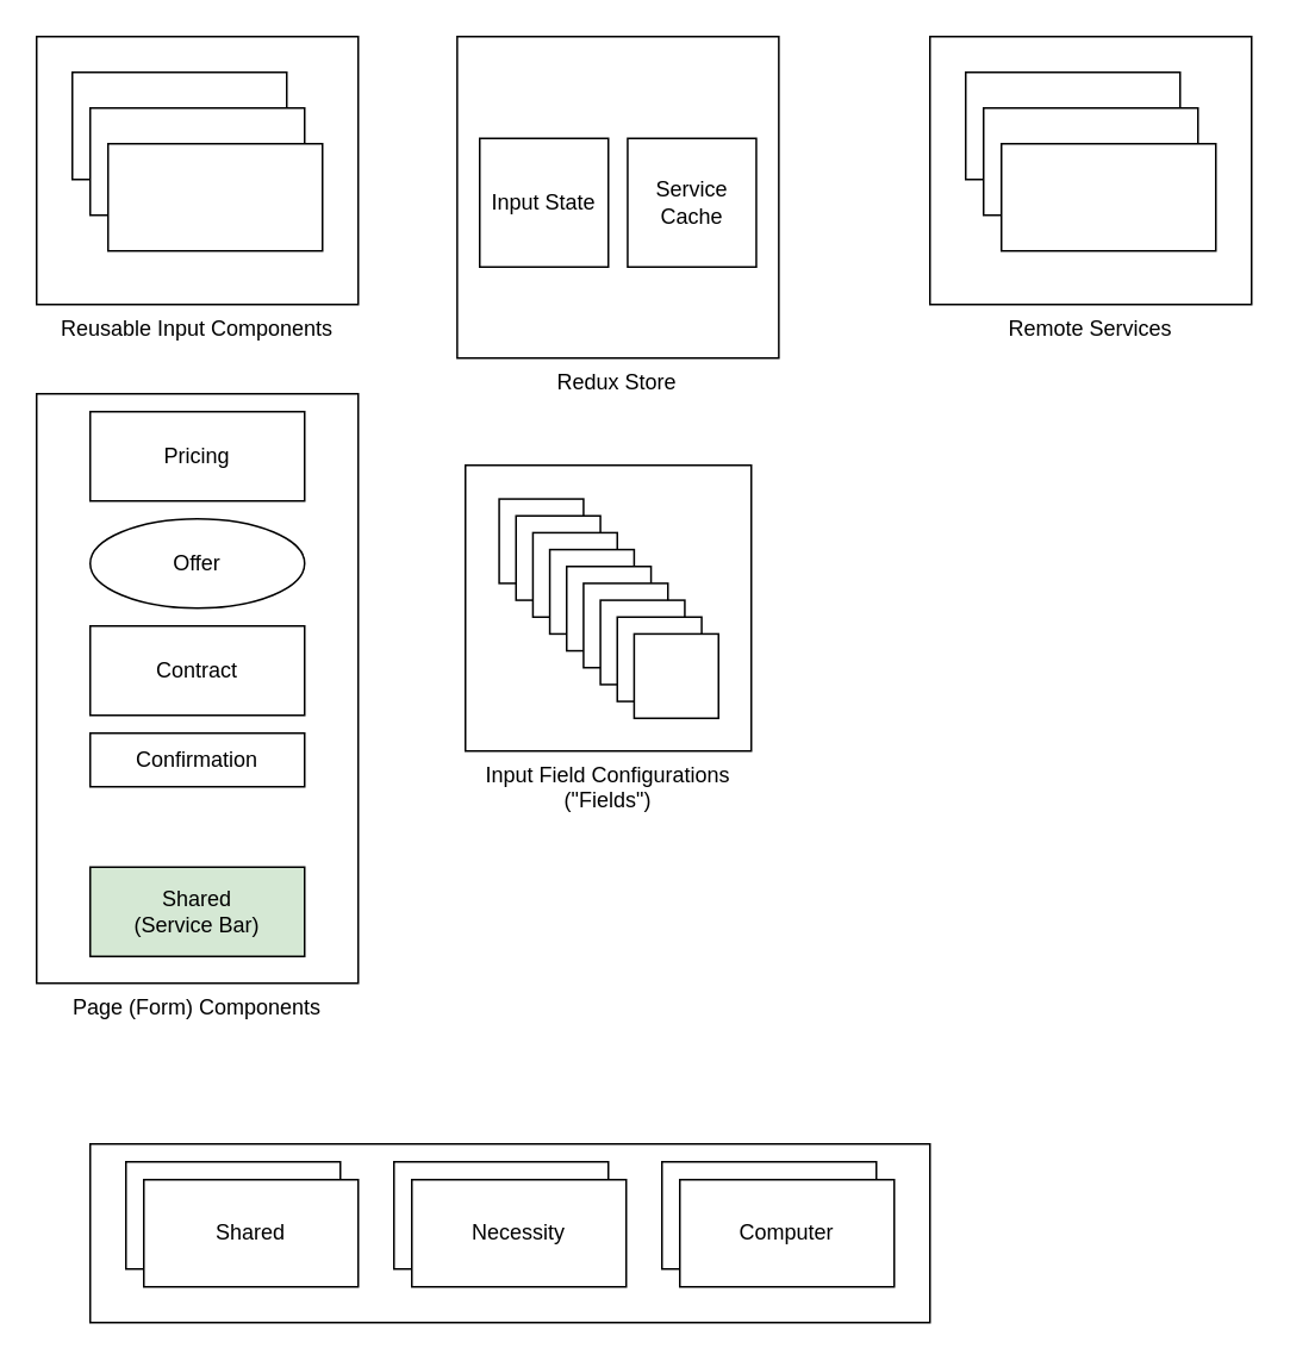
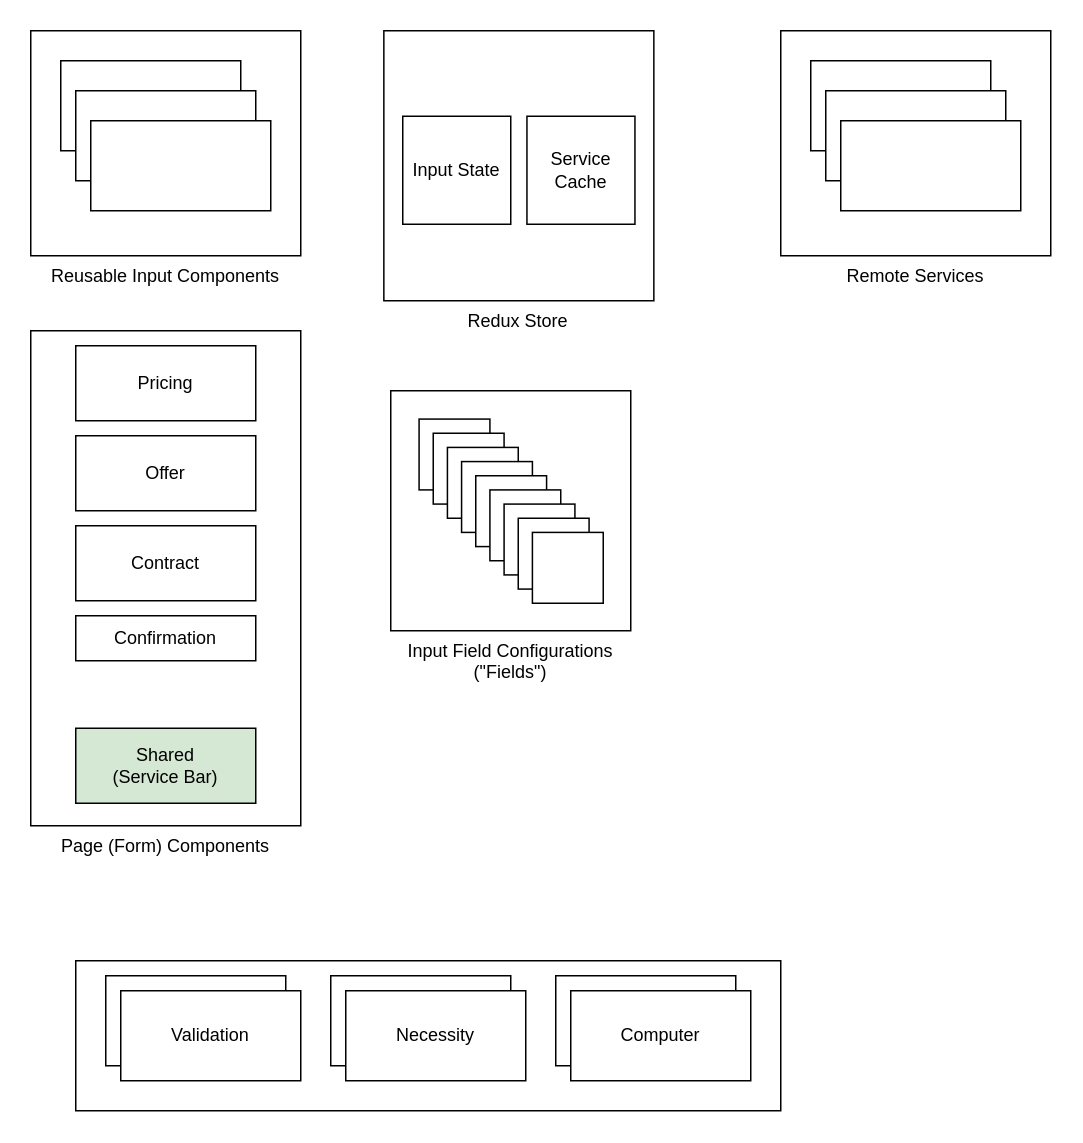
  <mxCell id="0" />
  <mxCell id="1" parent="0" />
  <mxCell id="2" value="" style="group" parent="1" vertex="1" connectable="0"><mxGeometry x="250" y="20" width="180" height="190" as="geometry" /></mxCell>
  <mxCell id="3" value="" style="group" parent="2" vertex="1" connectable="0"><mxGeometry x="5.4" width="180" height="190" as="geometry" /></mxCell>
  <mxCell id="4" value="Redux Store" style="whiteSpace=wrap;html=1;aspect=fixed;labelPosition=center;verticalLabelPosition=bottom;align=center;verticalAlign=top;" parent="3" vertex="1"><mxGeometry width="180" height="180" as="geometry" /></mxCell>
  <mxCell id="5" value="&lt;div&gt;&lt;span&gt;Input State&lt;/span&gt;&lt;/div&gt;" style="whiteSpace=wrap;html=1;aspect=fixed;align=center;" parent="3" vertex="1"><mxGeometry x="12.6" y="57" width="72" height="72" as="geometry" /></mxCell>
  <mxCell id="6" value="Service Cache" style="whiteSpace=wrap;html=1;aspect=fixed;align=center;" parent="3" vertex="1"><mxGeometry x="95.4" y="57" width="72" height="72" as="geometry" /></mxCell>
  <mxCell id="7" value="" style="group;labelPosition=center;verticalLabelPosition=bottom;align=center;verticalAlign=top;" parent="1" vertex="1" connectable="0"><mxGeometry x="520" y="20" width="180" height="150" as="geometry" /></mxCell>
  <mxCell id="8" value="Remote Services" style="rounded=0;whiteSpace=wrap;html=1;strokeColor=#000000;labelPosition=center;verticalLabelPosition=bottom;align=center;verticalAlign=top;" parent="7" vertex="1"><mxGeometry width="180" height="150" as="geometry" /></mxCell>
  <mxCell id="9" value="" style="rounded=0;whiteSpace=wrap;html=1;strokeColor=#000000;" parent="7" vertex="1"><mxGeometry x="20" y="20" width="120" height="60" as="geometry" /></mxCell>
  <mxCell id="10" value="" style="rounded=0;whiteSpace=wrap;html=1;strokeColor=#000000;" parent="7" vertex="1"><mxGeometry x="30" y="40" width="120" height="60" as="geometry" /></mxCell>
  <mxCell id="11" value="" style="rounded=0;whiteSpace=wrap;html=1;strokeColor=#000000;" parent="7" vertex="1"><mxGeometry x="40" y="60" width="120" height="60" as="geometry" /></mxCell>
  <mxCell id="12" style="edgeStyle=orthogonalEdgeStyle;rounded=0;orthogonalLoop=1;jettySize=auto;html=1;exitX=0.5;exitY=1;exitDx=0;exitDy=0;" parent="7" source="8" target="8" edge="1"><mxGeometry relative="1" as="geometry" /></mxCell>
  <mxCell id="13" value="" style="group;labelPosition=center;verticalLabelPosition=bottom;align=center;verticalAlign=top;" parent="1" vertex="1" connectable="0"><mxGeometry x="20" y="20" width="180" height="150" as="geometry" /></mxCell>
  <mxCell id="14" value="Reusable Input Components" style="rounded=0;whiteSpace=wrap;html=1;strokeColor=#000000;labelPosition=center;verticalLabelPosition=bottom;align=center;verticalAlign=top;" parent="13" vertex="1"><mxGeometry width="180" height="150" as="geometry" /></mxCell>
  <mxCell id="15" value="" style="rounded=0;whiteSpace=wrap;html=1;strokeColor=#000000;labelPosition=center;verticalLabelPosition=middle;align=center;verticalAlign=top;" parent="13" vertex="1"><mxGeometry x="20" y="20" width="120" height="60" as="geometry" /></mxCell>
  <mxCell id="16" value="" style="rounded=0;whiteSpace=wrap;html=1;strokeColor=#000000;" parent="13" vertex="1"><mxGeometry x="30" y="40" width="120" height="60" as="geometry" /></mxCell>
  <mxCell id="17" value="" style="rounded=0;whiteSpace=wrap;html=1;strokeColor=#000000;" parent="13" vertex="1"><mxGeometry x="40" y="60" width="120" height="60" as="geometry" /></mxCell>
  <mxCell id="18" style="edgeStyle=orthogonalEdgeStyle;rounded=0;orthogonalLoop=1;jettySize=auto;html=1;exitX=0.5;exitY=1;exitDx=0;exitDy=0;" parent="13" source="14" target="14" edge="1"><mxGeometry relative="1" as="geometry" /></mxCell>
  <mxCell id="19" value="Page (Form) Components" style="rounded=0;whiteSpace=wrap;html=1;strokeColor=#000000;labelPosition=center;verticalLabelPosition=bottom;align=center;verticalAlign=top;" parent="1" vertex="1"><mxGeometry x="20" y="220" width="180" height="330" as="geometry" /></mxCell>
  <mxCell id="20" value="Pricing" style="rounded=0;whiteSpace=wrap;html=1;strokeColor=#000000;" parent="1" vertex="1"><mxGeometry x="50" y="230" width="120" height="50" as="geometry" /></mxCell>
- <mxCell id="21" value="Offer" style="ellipse;whiteSpace=wrap;html=1;strokeColor=#000000;" parent="1" vertex="1"><mxGeometry x="50" y="290" width="120" height="50" as="geometry" /></mxCell>
+ <mxCell id="21" value="Offer" style="rounded=0;whiteSpace=wrap;html=1;strokeColor=#000000;" parent="1" vertex="1"><mxGeometry x="50" y="290" width="120" height="50" as="geometry" /></mxCell>
  <mxCell id="22" value="Contract" style="rounded=0;whiteSpace=wrap;html=1;strokeColor=#000000;" parent="1" vertex="1"><mxGeometry x="50" y="350" width="120" height="50" as="geometry" /></mxCell>
  <mxCell id="23" value="Confirmation" style="rounded=0;whiteSpace=wrap;html=1;strokeColor=#000000;" parent="1" vertex="1"><mxGeometry x="50" y="410" width="120" height="30" as="geometry" /></mxCell>
  <mxCell id="24" value="Shared&lt;br&gt;(Service Bar)" style="rounded=0;whiteSpace=wrap;html=1;strokeColor=#000000;fillColor=#d5e8d4;" parent="1" vertex="1"><mxGeometry x="50" y="485" width="120" height="50" as="geometry" /></mxCell>
  <mxCell id="25" value="" style="group" parent="1" vertex="1" connectable="0"><mxGeometry x="260" y="260" width="170" height="170" as="geometry" /></mxCell>
  <mxCell id="26" value="Input Field Configurations (&quot;Fields&quot;)" style="rounded=0;whiteSpace=wrap;html=1;strokeColor=#000000;labelPosition=center;verticalLabelPosition=bottom;align=center;verticalAlign=top;" parent="25" vertex="1"><mxGeometry width="160" height="160" as="geometry" /></mxCell>
  <mxCell id="27" value="" style="whiteSpace=wrap;html=1;aspect=fixed;strokeColor=#000000;" parent="25" vertex="1"><mxGeometry x="18.889" y="18.889" width="47.222" height="47.222" as="geometry" /></mxCell>
  <mxCell id="28" value="" style="whiteSpace=wrap;html=1;aspect=fixed;strokeColor=#000000;" parent="25" vertex="1"><mxGeometry x="28.333" y="28.333" width="47.222" height="47.222" as="geometry" /></mxCell>
  <mxCell id="29" value="" style="whiteSpace=wrap;html=1;aspect=fixed;strokeColor=#000000;" parent="25" vertex="1"><mxGeometry x="37.778" y="37.778" width="47.222" height="47.222" as="geometry" /></mxCell>
  <mxCell id="30" value="" style="whiteSpace=wrap;html=1;aspect=fixed;strokeColor=#000000;" parent="25" vertex="1"><mxGeometry x="47.222" y="47.222" width="47.222" height="47.222" as="geometry" /></mxCell>
  <mxCell id="31" value="" style="whiteSpace=wrap;html=1;aspect=fixed;strokeColor=#000000;" parent="25" vertex="1"><mxGeometry x="56.667" y="56.667" width="47.222" height="47.222" as="geometry" /></mxCell>
  <mxCell id="32" value="" style="whiteSpace=wrap;html=1;aspect=fixed;strokeColor=#000000;" parent="25" vertex="1"><mxGeometry x="66.111" y="66.111" width="47.222" height="47.222" as="geometry" /></mxCell>
  <mxCell id="33" value="" style="whiteSpace=wrap;html=1;aspect=fixed;strokeColor=#000000;" parent="25" vertex="1"><mxGeometry x="75.556" y="75.556" width="47.222" height="47.222" as="geometry" /></mxCell>
  <mxCell id="34" value="" style="whiteSpace=wrap;html=1;aspect=fixed;strokeColor=#000000;" parent="25" vertex="1"><mxGeometry x="85" y="85" width="47.222" height="47.222" as="geometry" /></mxCell>
  <mxCell id="35" value="" style="whiteSpace=wrap;html=1;aspect=fixed;strokeColor=#000000;" parent="25" vertex="1"><mxGeometry x="94.444" y="94.444" width="47.222" height="47.222" as="geometry" /></mxCell>
  <mxCell id="36" value="" style="rounded=0;whiteSpace=wrap;html=1;strokeColor=#000000;" parent="1" vertex="1"><mxGeometry x="50" y="640" width="470" height="100" as="geometry" /></mxCell>
  <mxCell id="37" value="Validations" style="rounded=0;whiteSpace=wrap;html=1;strokeColor=#000000;" parent="1" vertex="1"><mxGeometry x="70" y="650" width="120" height="60" as="geometry" /></mxCell>
- <mxCell id="38" value="Shared" style="rounded=0;whiteSpace=wrap;html=1;strokeColor=#000000;" parent="1" vertex="1"><mxGeometry x="80" y="660" width="120" height="60" as="geometry" /></mxCell>
+ <mxCell id="38" value="Validation" style="rounded=0;whiteSpace=wrap;html=1;strokeColor=#000000;" parent="1" vertex="1"><mxGeometry x="80" y="660" width="120" height="60" as="geometry" /></mxCell>
  <mxCell id="39" value="Validations" style="rounded=0;whiteSpace=wrap;html=1;strokeColor=#000000;" parent="1" vertex="1"><mxGeometry x="220" y="650" width="120" height="60" as="geometry" /></mxCell>
  <mxCell id="40" value="Necessity" style="rounded=0;whiteSpace=wrap;html=1;strokeColor=#000000;" parent="1" vertex="1"><mxGeometry x="230" y="660" width="120" height="60" as="geometry" /></mxCell>
  <mxCell id="41" value="Validations" style="rounded=0;whiteSpace=wrap;html=1;strokeColor=#000000;" parent="1" vertex="1"><mxGeometry x="370" y="650" width="120" height="60" as="geometry" /></mxCell>
  <mxCell id="42" value="Computer" style="rounded=0;whiteSpace=wrap;html=1;strokeColor=#000000;" parent="1" vertex="1"><mxGeometry x="380" y="660" width="120" height="60" as="geometry" /></mxCell>
